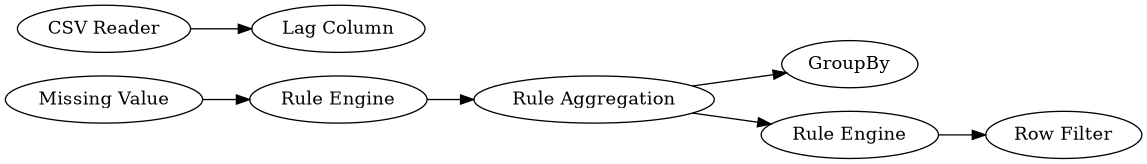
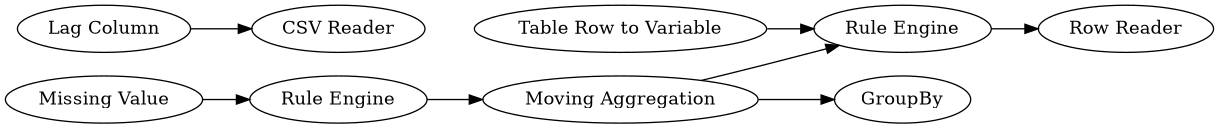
  digraph {
    rankdir=LR
    n1 [label=GroupBy]
+   n2 [label="Table Row to Variable"]
    n3 [label="Rule Engine"]
-   n4 [label="Row Filter"]
+   n4 [label="Row Reader"]
    n5 [label="CSV Reader"]
    n6 [label="Lag Column"]
    n7 [label="Missing Value"]
    n8 [label="Rule Engine"]
-   n9 [label="Rule Aggregation"]
+   n9 [label="Moving Aggregation"]
+   n2 -> n3
    n3 -> n4
-   n5 -> n6
+   n6 -> n5
    n7 -> n8
    n8 -> n9
    n9 -> n1
    n9 -> n3
  }
